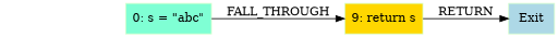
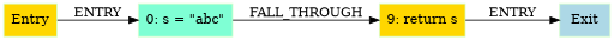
  digraph {
    rankdir=LR
    node [color=".3 .2 1.0" fillcolor=gold shape=box style=filled]
    "0: s = \"abc\"" [fillcolor=aquamarine]
+   Entry
    n3 [label="9: return s"]
    Exit [fillcolor=lightblue]
    "0: s = \"abc\"" -> n3 [label=FALL_THROUGH]
-   n3 -> Exit [label=RETURN]
+   Entry -> "0: s = \"abc\"" [label=ENTRY]
+   n3 -> Exit [label=ENTRY]
  }
